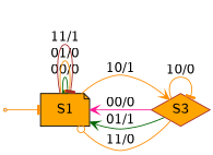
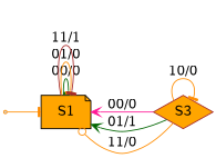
  digraph {
    rankdir=LR
    node [style=filled fillcolor=orange]
    edge [color=darkorange arrowhead=tee]
    INIT [shape=point fillcolor=lightgrey color=darkorange]
    n2 [label=S1 color=black shape=note]
    n3 [label=S3 color=brown shape=diamond]
    INIT -> n2
    n2 -> n2 [label="00/0" color=darkgreen]
    n2 -> n2 [label="01/0"]
    n2 -> n2 [label="11/1" color=brown]
-   n2 -> n3 [label="10/1" arrowhead=vee]
    n3 -> n2 [label="00/0" color=deeppink arrowhead=vee]
    n3 -> n2 [label="01/1" color=darkgreen arrowhead=vee]
    n3 -> n2 [label="11/0" arrowhead=odot]
    n3 -> n3 [label="10/0"]
  }
